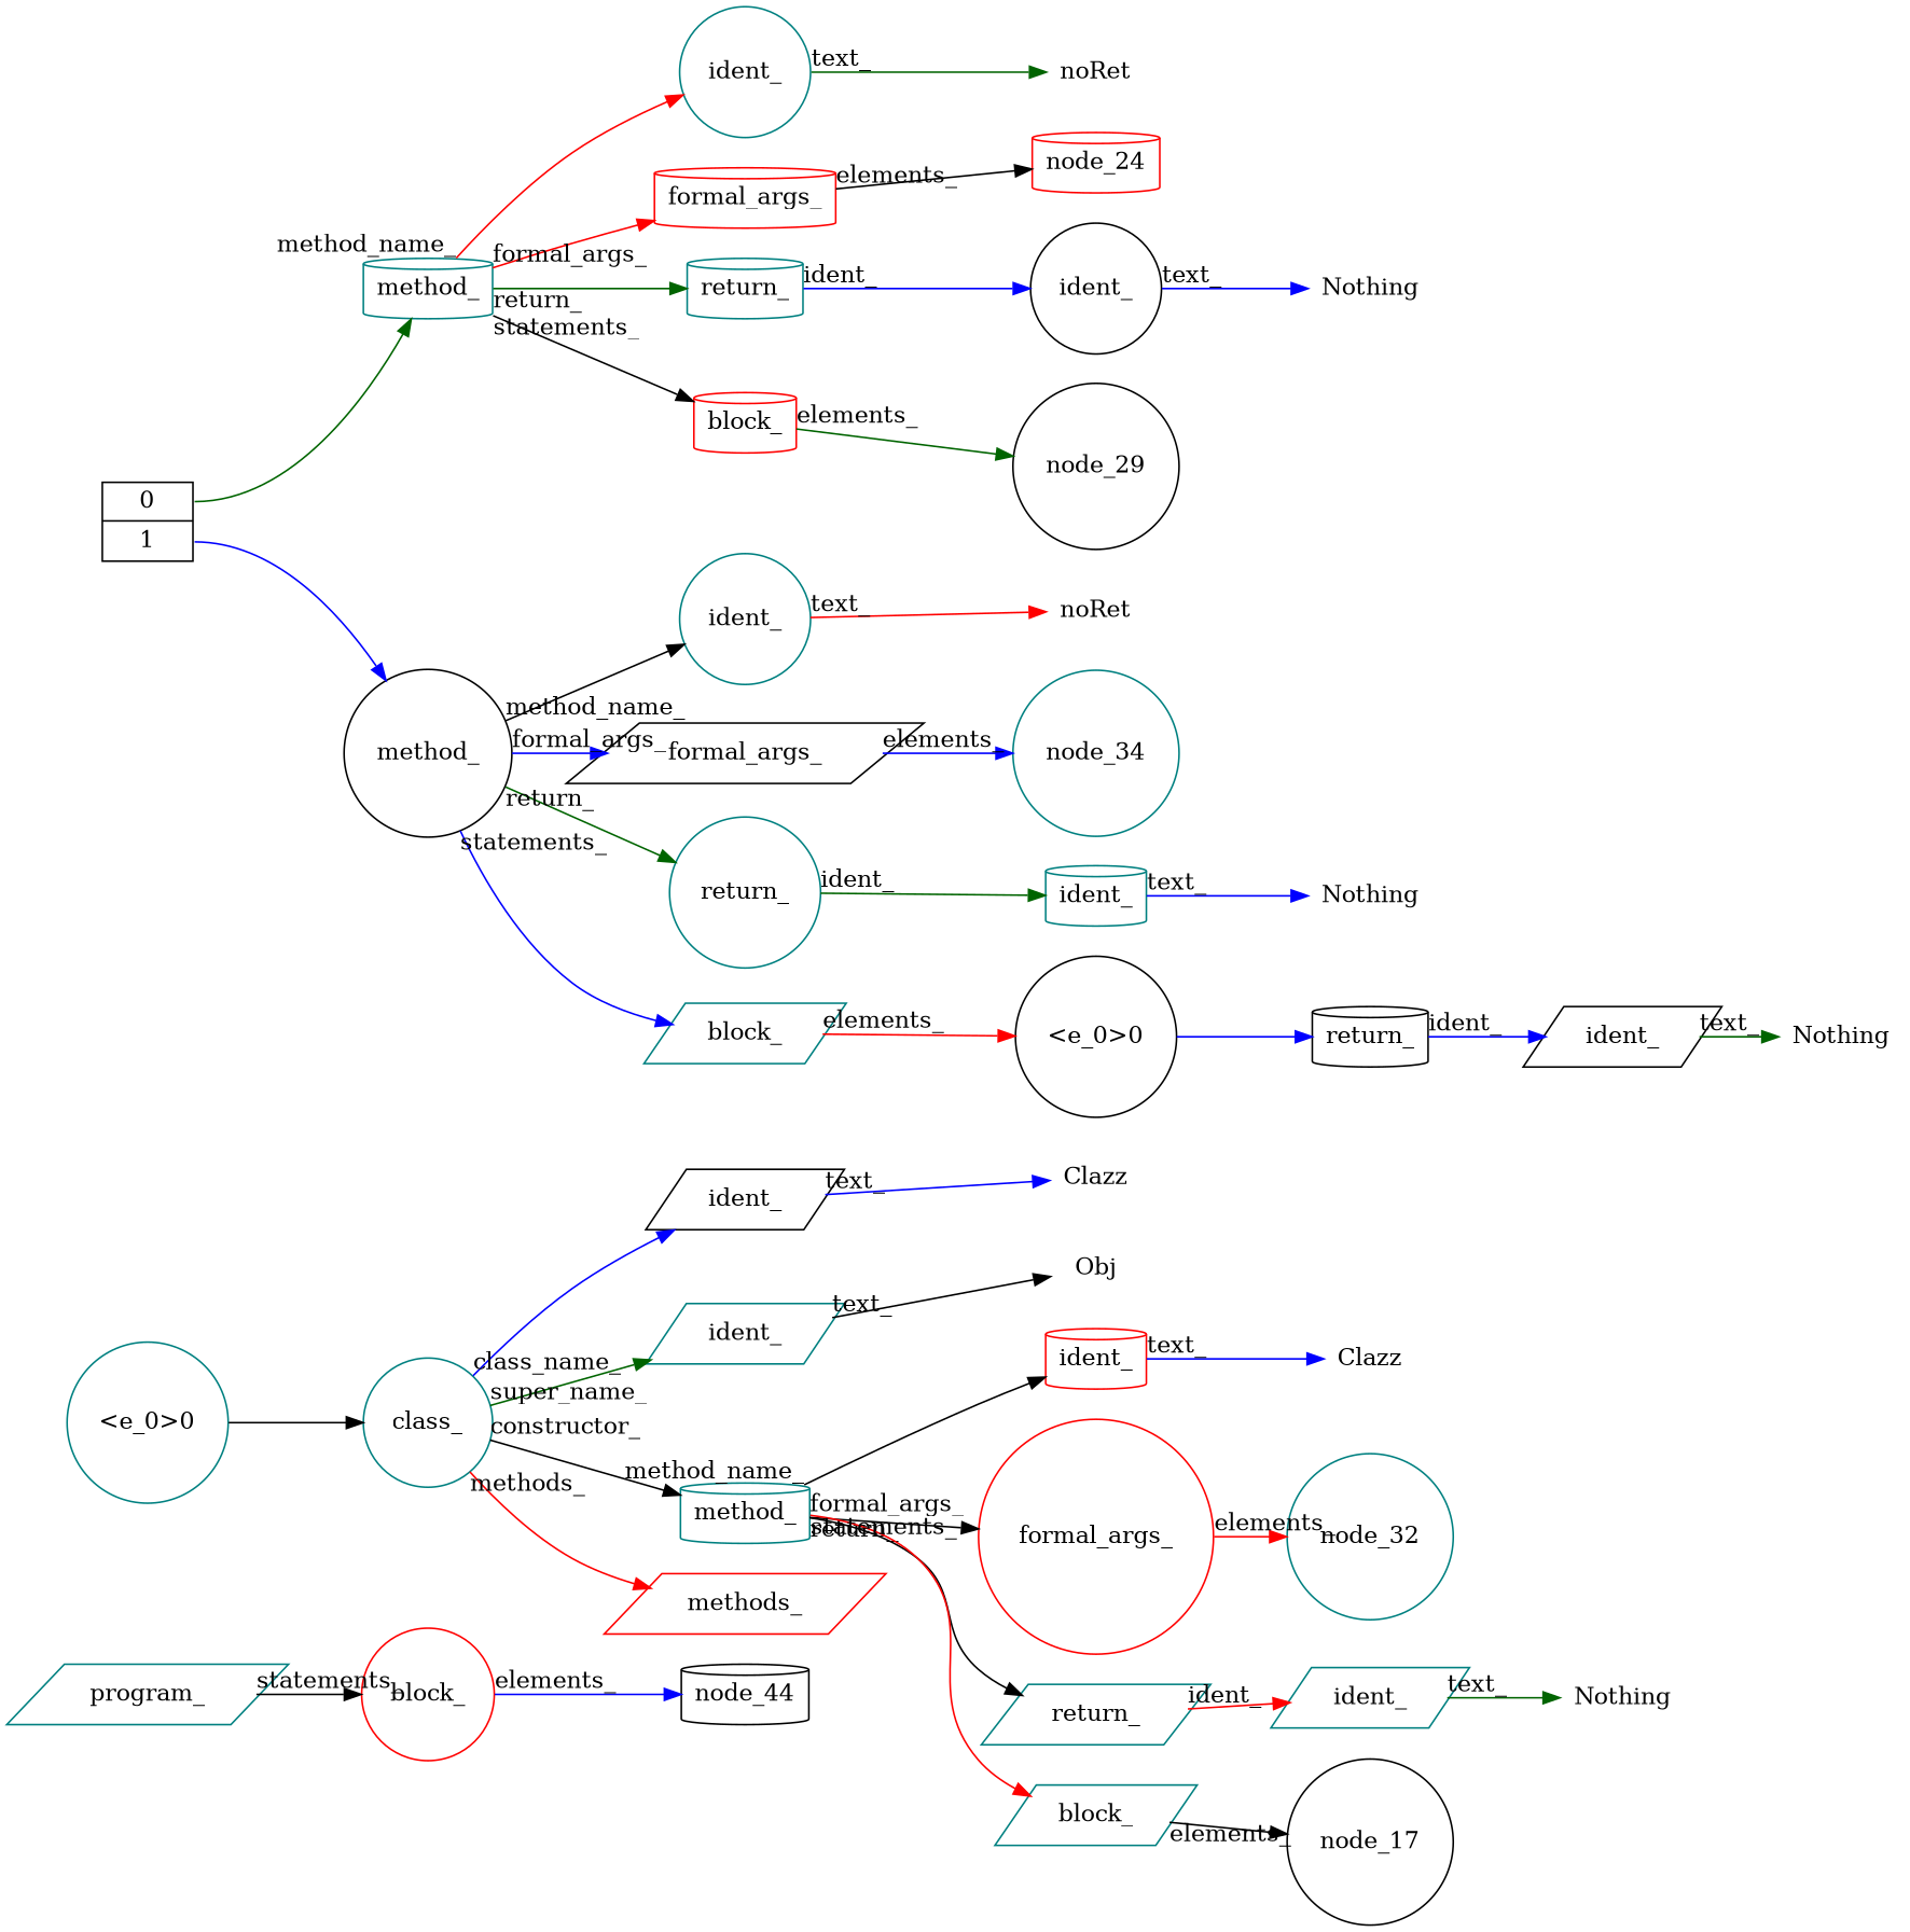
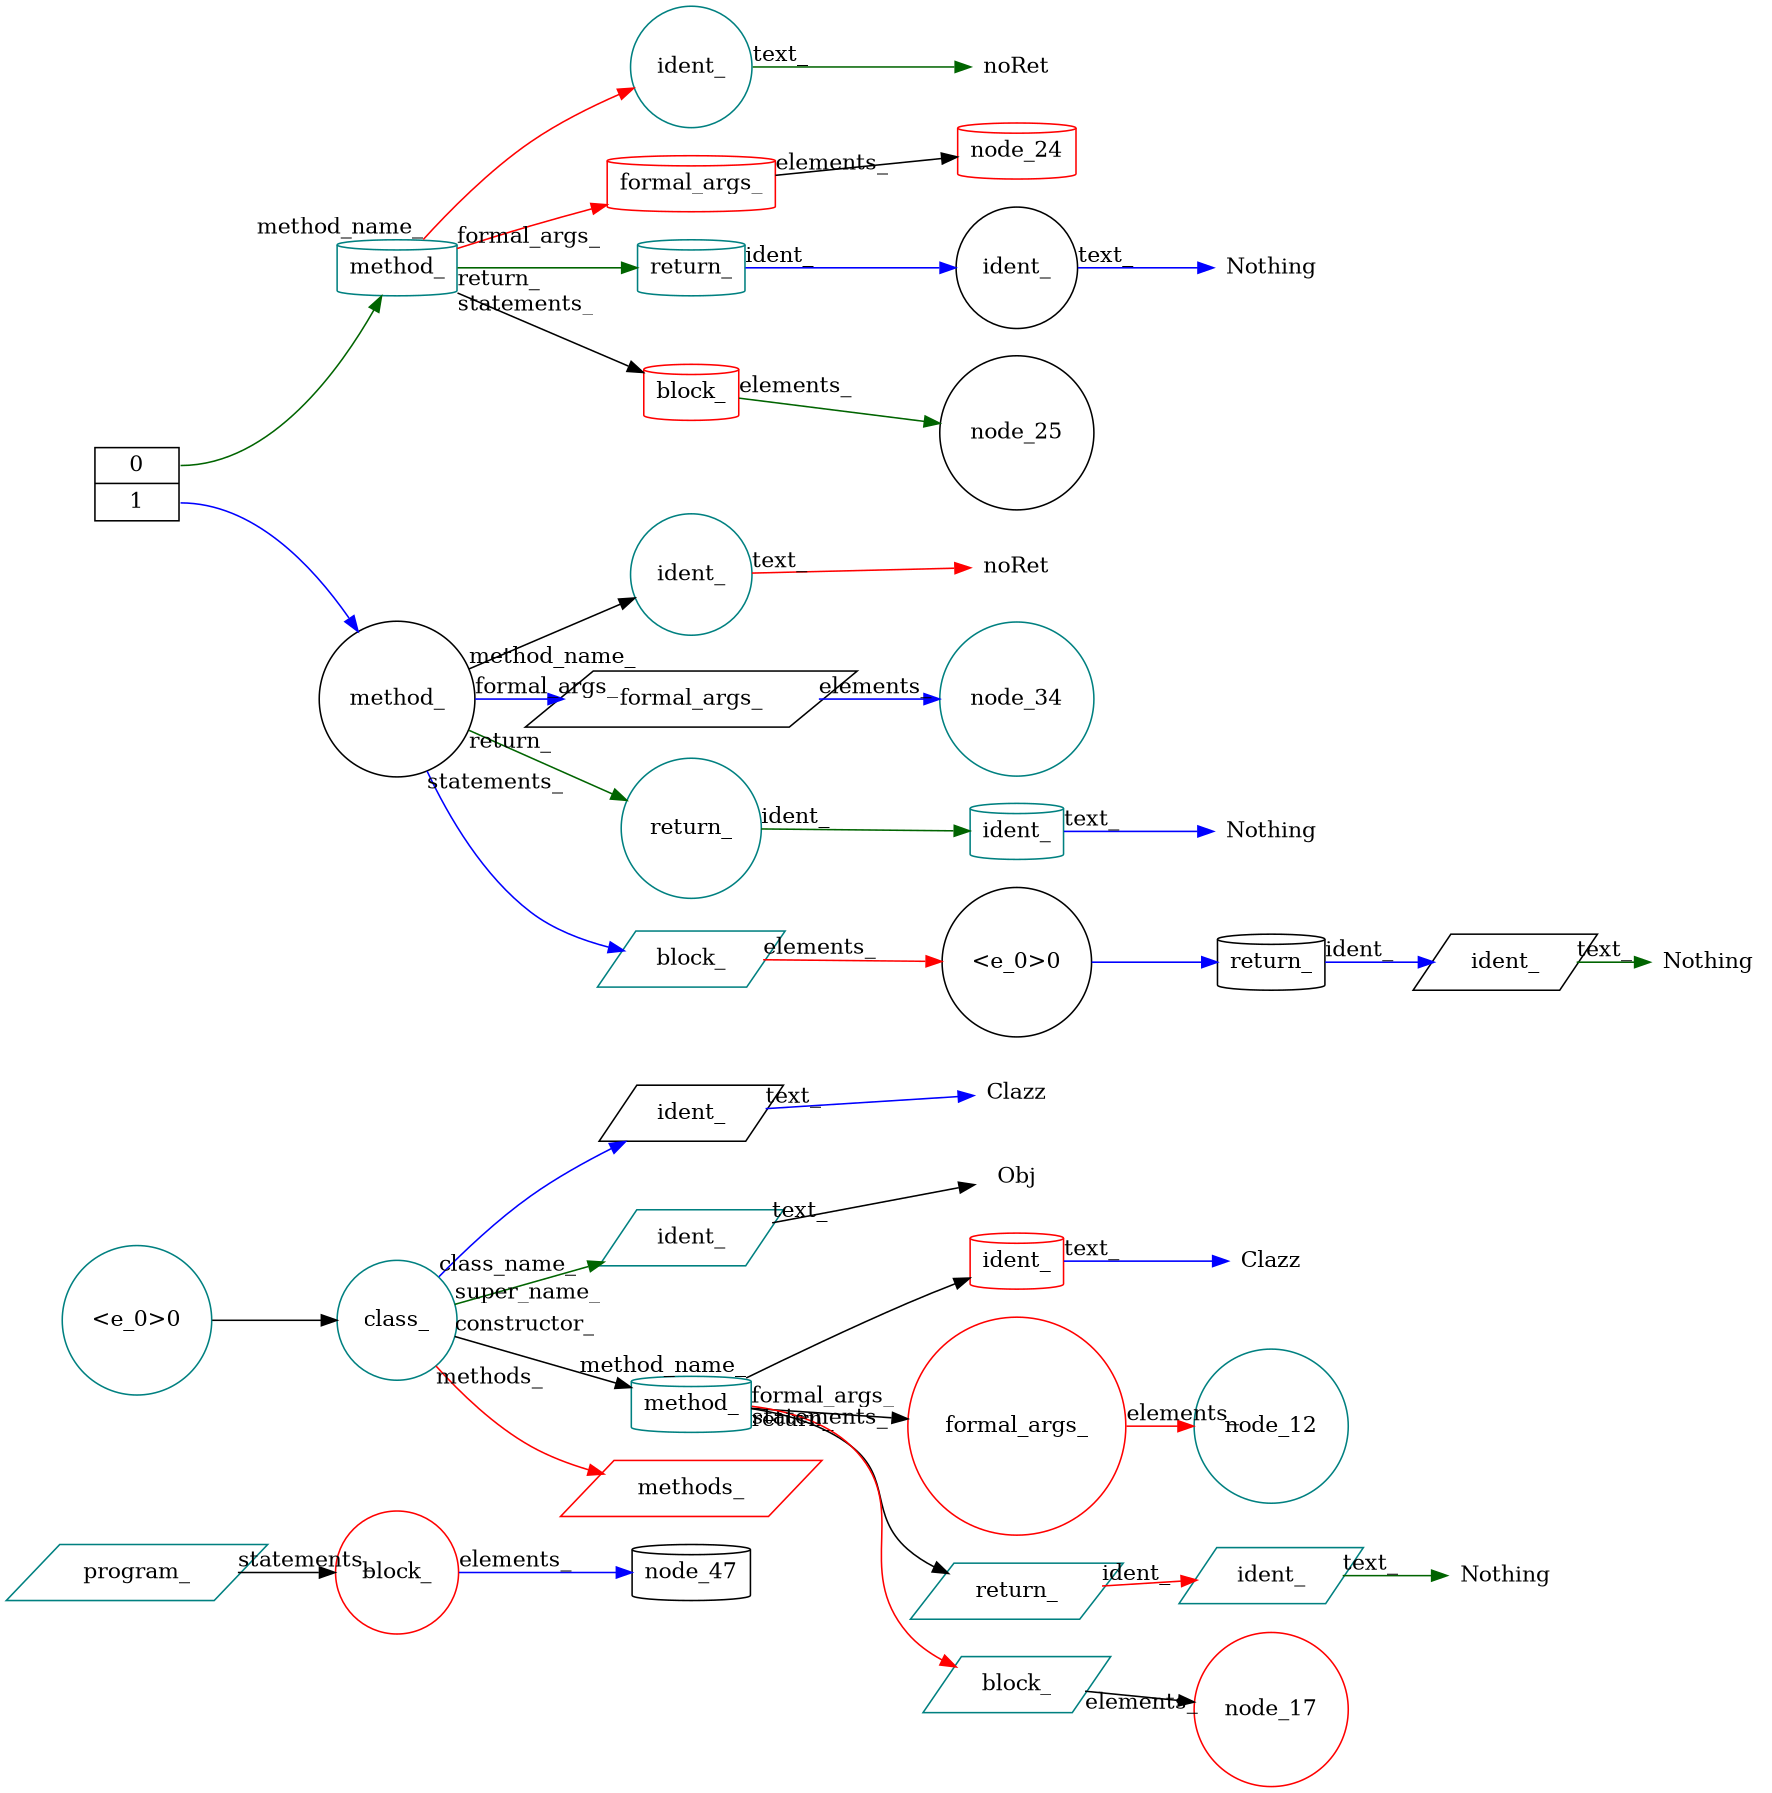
  digraph {
    rankdir=LR
    node [color=teal shape=circle]
    edge [color=blue taillabel=text_]
    n1 [label=program_ shape=parallelogram]
    n2 [color=red label=block_]
-   node_44 [color=black shape=cylinder]
+   node_44 [color=black shape=cylinder label=node_47]
    n4 [label="<e_0>0"]
    n5 [label=class_]
    n6 [color=black label=ident_ shape=parallelogram]
    n7 [label=ident_ shape=parallelogram]
    n8 [label=method_ shape=cylinder]
    n9 [color=red label=methods_ shape=parallelogram]
    n10 [label=Clazz shape=plaintext]
    n11 [label=Obj shape=plaintext]
    n12 [color=red label=ident_ shape=cylinder]
    n13 [color=red label=formal_args_]
    n14 [label=return_ shape=parallelogram]
    n15 [label=block_ shape=parallelogram]
    n16 [label=Clazz shape=plaintext]
-   node_12 [label=node_32]
+   node_12
    n18 [label=ident_ shape=parallelogram]
-   node_17 [color=black]
+   node_17 [color=red]
    n20 [color=black label=Nothing shape=plaintext]
    n21 [color=black label="<e_0>0|<e_1>1" shape=record]
    n22 [label=method_ shape=cylinder]
    n23 [color=black label=method_]
    n24 [label=ident_]
    n25 [color=red label=formal_args_ shape=cylinder]
    n26 [label=return_ shape=cylinder]
    n27 [color=red label=block_ shape=cylinder]
    n28 [label=ident_]
    n29 [color=black label=formal_args_ shape=parallelogram]
    n30 [label=return_]
    n31 [label=block_ shape=parallelogram]
    n32 [label=noRet shape=plaintext]
    node_24 [color=red shape=cylinder]
    n34 [color=black label=ident_]
-   node_29 [color=black]
+   node_29 [color=black label=node_25]
    n36 [color=black label=Nothing shape=plaintext]
    n37 [color=red label=noRet shape=plaintext]
    node_34
    n39 [label=ident_ shape=cylinder]
    n40 [color=black label="<e_0>0"]
    n41 [color=black label=Nothing shape=plaintext]
    n42 [color=black label=return_ shape=cylinder]
    n43 [color=black label=ident_ shape=parallelogram]
    n44 [color=red label=Nothing shape=plaintext]
    n1 -> n2 [color=black taillabel=statements_]
    n2 -> node_44 [taillabel=elements_]
    n4 -> n5 [color=black tailport=e_0 taillabel=""]
    n5 -> n6 [taillabel=class_name_]
    n5 -> n7 [color=darkgreen taillabel=super_name_]
    n5 -> n8 [color=black taillabel=constructor_]
    n5 -> n9 [color=red taillabel=methods_]
    n6 -> n10
    n7 -> n11 [color=black]
    n8 -> n12 [color=black taillabel=method_name_]
    n8 -> n13 [color=black taillabel=formal_args_]
    n8 -> n14 [color=black taillabel=return_]
    n8 -> n15 [color=red taillabel=statements_]
    n12 -> n16
    n13 -> node_12 [color=red taillabel=elements_]
    n14 -> n18 [color=red taillabel=ident_]
    n15 -> node_17 [color=black taillabel=elements_]
    n18 -> n20 [color=darkgreen]
    n21 -> n22 [color=darkgreen tailport=e_0 taillabel=""]
    n21 -> n23 [tailport=e_1 taillabel=""]
    n22 -> n24 [color=red taillabel=method_name_]
    n22 -> n25 [color=red taillabel=formal_args_]
    n22 -> n26 [color=darkgreen taillabel=return_]
    n22 -> n27 [color=black taillabel=statements_]
    n23 -> n28 [color=black taillabel=method_name_]
    n23 -> n29 [taillabel=formal_args_]
    n23 -> n30 [color=darkgreen taillabel=return_]
    n23 -> n31 [taillabel=statements_]
    n24 -> n32 [color=darkgreen]
    n25 -> node_24 [color=black taillabel=elements_]
    n26 -> n34 [taillabel=ident_]
    n27 -> node_29 [color=darkgreen taillabel=elements_]
    n28 -> n37 [color=red]
    n29 -> node_34 [taillabel=elements_]
    n30 -> n39 [color=darkgreen taillabel=ident_]
    n31 -> n40 [color=red taillabel=elements_]
    n34 -> n36
    n39 -> n41
    n40 -> n42 [tailport=e_0 taillabel=""]
    n42 -> n43 [taillabel=ident_]
    n43 -> n44 [color=darkgreen]
  }
